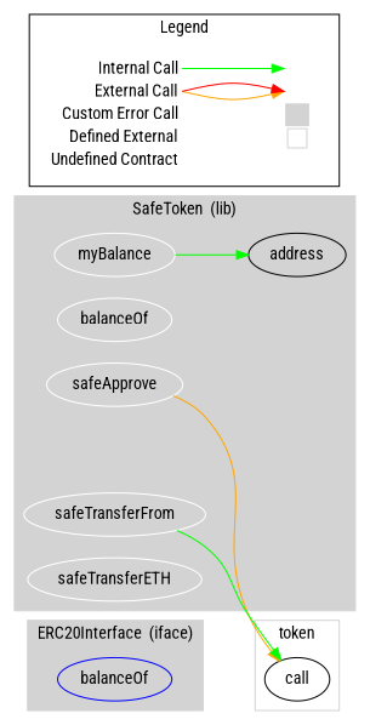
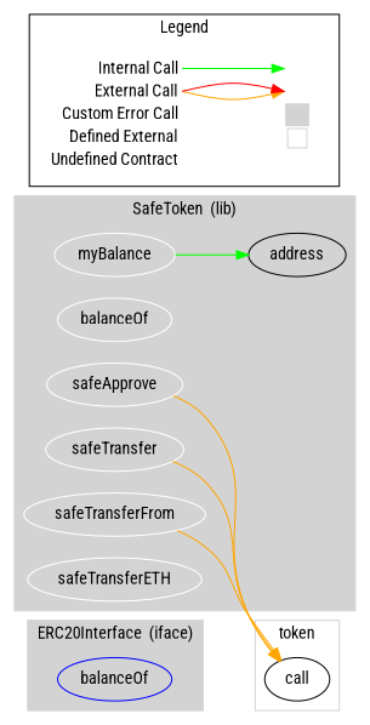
  digraph {
    compound=true
    fontname="Roboto Condensed"
    rankdir=LR
    node [color=white fontname="Roboto Condensed"]
    edge [color=orange fontname="Roboto Condensed"]
    n1 [color=blue label=balanceOf]
    n2 [label=myBalance]
    n3 [label=balanceOf]
    n4 [label=safeApprove]
+   n5 [label=safeTransfer]
    n6 [label=safeTransferFrom]
    n7 [label=safeTransferETH]
    n8 [label=address color=""]
    n9 [label=call color=""]
    n10 [label=<<table border="0" cellpadding="2" cellspacing="0" cellborder="0">   <tr><td align="right" port="i1">Internal Call</td></tr>   <tr><td align="right" port="i2">External Call</td></tr>   <tr><td align="right" port="i2">Custom Error Call</td></tr>   <tr><td align="right" port="i3">Defined External</td></tr>   <tr><td align="right" port="i4">Undefined Contract</td></tr>   </table>> shape=plaintext color=""]
    n11 [label=<<table border="0" cellpadding="2" cellspacing="0" cellborder="0">   <tr><td port="i1">&nbsp;&nbsp;&nbsp;</td></tr>   <tr><td port="i2">&nbsp;&nbsp;&nbsp;</td></tr>   <tr><td port="i3" bgcolor="lightgray">&nbsp;&nbsp;&nbsp;</td></tr>   <tr><td port="i4">     <table border="1" cellborder="0" cellspacing="0" cellpadding="7" color="lightgray">       <tr>        <td></td>       </tr>      </table>   </td></tr>   </table>> shape=plaintext color=""]
    subgraph cluster_1 {
      bgcolor=lightgray
      color=lightgray
      label="ERC20Interface  (iface)"
      style=filled
      n1
    }
    subgraph cluster_2 {
      bgcolor=lightgray
      color=lightgray
      label="SafeToken  (lib)"
      style=filled
      n2
      n3
      n4
+     n5
      n6
      n7
      n8
    }
    subgraph cluster_3 {
      color=lightgray
      label=token
      n9
    }
    subgraph cluster_4 {
      label=Legend
      n10
      n11
    }
    n2 -> n8 [color=green]
    n4 -> n9
-   n6 -> n9 [color=green]
+   n5 -> n9
+   n6 -> n9
    n10 -> n11 [color=green headport="i1:w" tailport="i1:e"]
    n10 -> n11 [headport="i2:w" tailport="i2:e"]
    n10 -> n11 [color=red headport="i2:w" tailport="i2:e"]
  }
